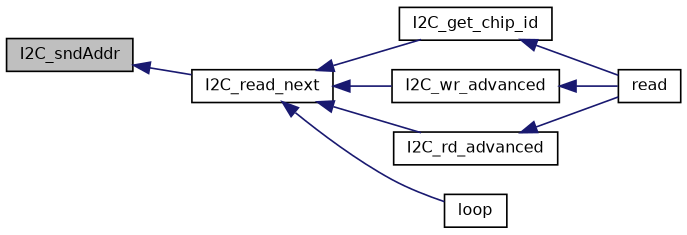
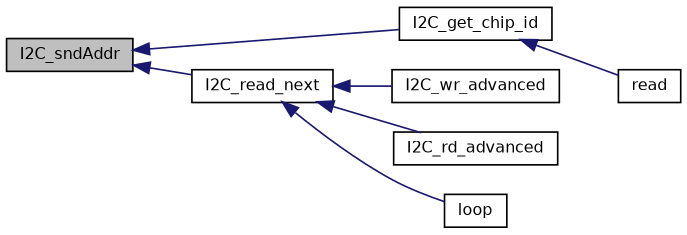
  digraph {
    rankdir=LR
    node [color=black fillcolor=white fontname=Helvetica fontsize=10 shape=record style=filled]
    edge [color=midnightblue dir=back fontname=Helvetica fontsize=10 labelfontname=Helvetica labelfontsize=10 style=solid]
    n1 [fillcolor=grey75 fontcolor=black height=0.2 label=I2C_sndAddr width=0.4]
    n2 [height=0.2 label=I2C_get_chip_id width=0.4]
    n3 [height=0.2 label=I2C_read_next width=0.4]
    n4 [height=0.2 label=I2C_wr_advanced width=0.4]
    n5 [height=0.2 label=read width=0.4]
    n6 [height=0.2 label=I2C_rd_advanced width=0.4]
    n7 [height=0.2 label=loop width=0.4]
-   n3 -> n2
+   n1 -> n2
    n1 -> n3
    n2 -> n5
    n3 -> n4
    n3 -> n6
    n3 -> n7
-   n4 -> n5
-   n6 -> n5
  }
